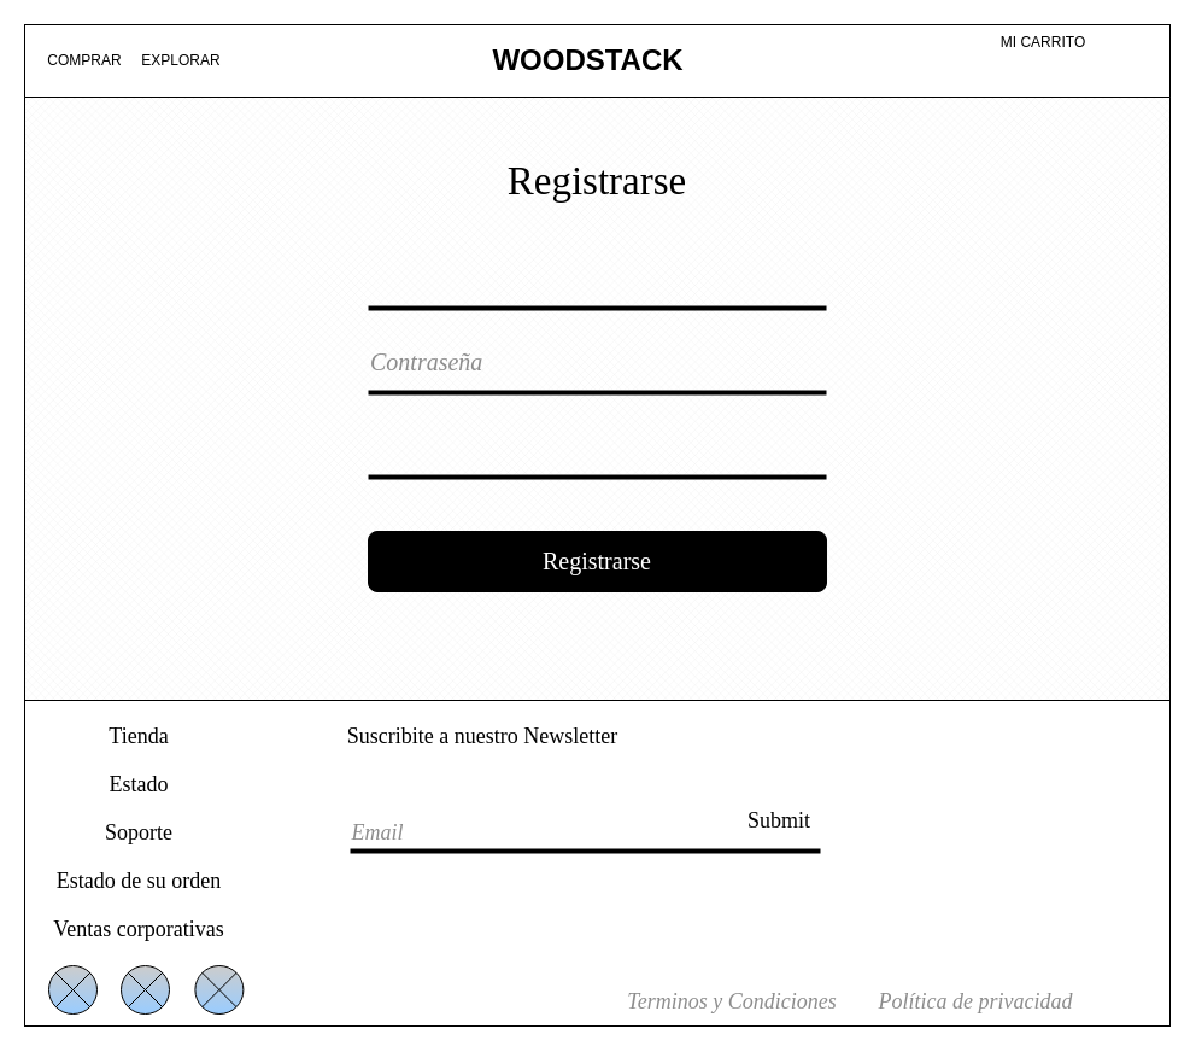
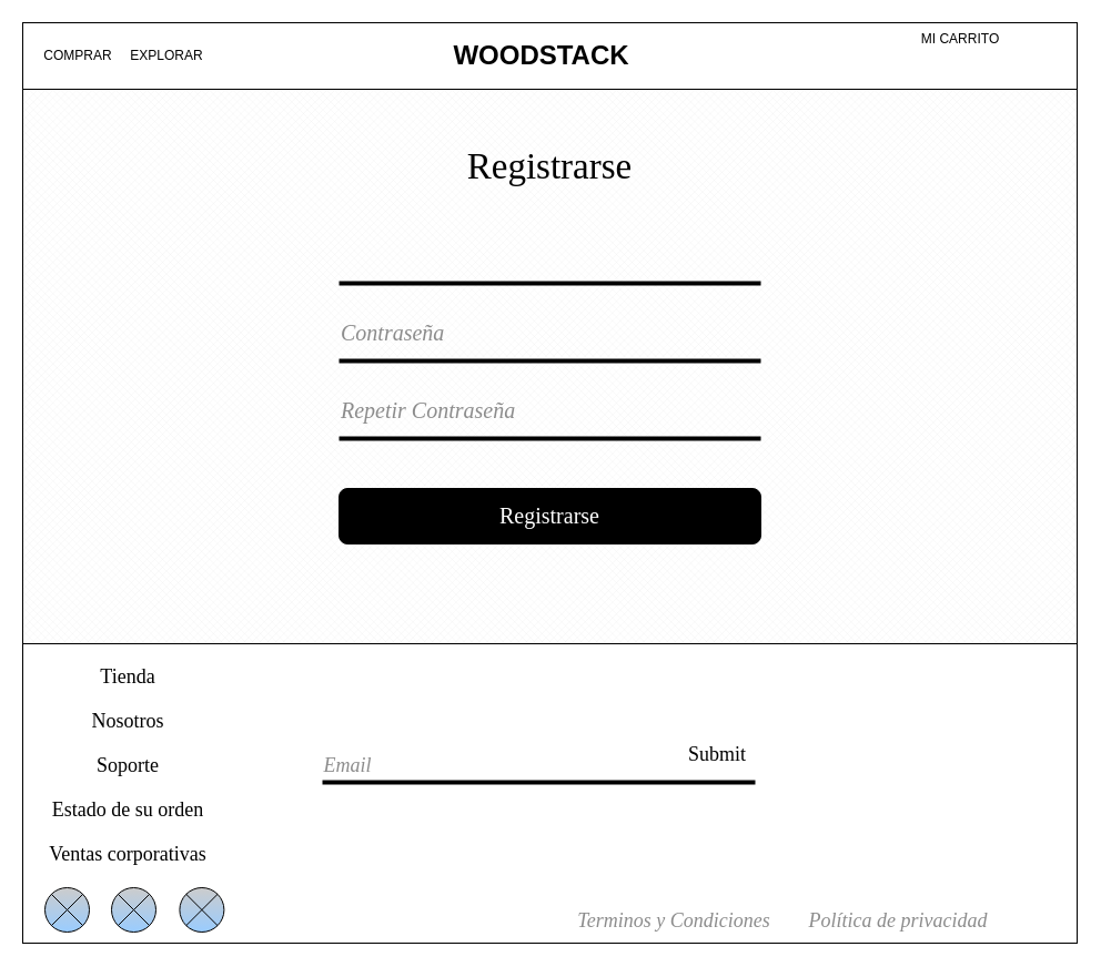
  <mxCell id="0" />
  <mxCell id="1" parent="0" />
  <mxCell id="2" value="" style="rounded=0;whiteSpace=wrap;html=1;" parent="1" vertex="1"><mxGeometry x="20" width="950" height="60" as="geometry" y="20" /></mxCell>
  <mxCell id="3" value="MI CARRITO&lt;br&gt;" style="text;html=1;strokeColor=none;fillColor=none;align=center;verticalAlign=middle;whiteSpace=wrap;rounded=0;" parent="1" vertex="1"><mxGeometry x="825" y="25" width="80" height="20" as="geometry" /></mxCell>
  <mxCell id="4" value="&lt;h1&gt;WOODSTACK&lt;/h1&gt;" style="text;html=1;strokeColor=none;fillColor=none;align=center;verticalAlign=middle;whiteSpace=wrap;rounded=0;" parent="1" vertex="1"><mxGeometry x="400" y="35" width="175" height="30" as="geometry" /></mxCell>
  <mxCell id="5" value="COMPRAR" style="text;html=1;strokeColor=none;fillColor=none;align=center;verticalAlign=middle;whiteSpace=wrap;rounded=0;" parent="1" vertex="1"><mxGeometry x="30" y="40" width="80" height="20" as="geometry" /></mxCell>
  <mxCell id="6" value="EXPLORAR" style="text;html=1;strokeColor=none;fillColor=none;align=center;verticalAlign=middle;whiteSpace=wrap;rounded=0;" parent="1" vertex="1"><mxGeometry x="110" y="40" width="80" height="20" as="geometry" /></mxCell>
  <mxCell id="7" value="" style="verticalLabelPosition=bottom;verticalAlign=top;html=1;shape=mxgraph.basic.patternFillRect;fillStyle=diagGrid;step=5;fillStrokeWidth=0.2;fillStrokeColor=#dddddd;" parent="1" vertex="1"><mxGeometry x="20" y="80" width="950" height="500" as="geometry" /></mxCell>
  <mxCell id="8" value="Registrarse" style="text;strokeColor=none;fillColor=none;html=1;fontSize=33;fontStyle=0;verticalAlign=middle;align=center;fontFamily=Lucida Console;whiteSpace=wrap;" parent="1" vertex="1"><mxGeometry x="305.02" y="130" width="380" height="40" as="geometry" /></mxCell>
  <mxCell id="9" value="" style="rounded=0;whiteSpace=wrap;html=1;" parent="1" vertex="1"><mxGeometry x="20" y="580" width="950" height="270" as="geometry" /></mxCell>
  <mxCell id="10" value="Tienda" style="text;html=1;strokeColor=none;fillColor=none;align=center;verticalAlign=middle;whiteSpace=wrap;rounded=0;fontSize=18;fontFamily=Lucida Console;" parent="1" vertex="1"><mxGeometry x="20" y="590" width="190" height="40" as="geometry" /></mxCell>
- <mxCell id="11" value="Estado" style="text;html=1;strokeColor=none;fillColor=none;align=center;verticalAlign=middle;whiteSpace=wrap;rounded=0;fontSize=18;fontFamily=Lucida Console;" parent="1" vertex="1"><mxGeometry x="20" y="630" width="190" height="40" as="geometry" /></mxCell>
+ <mxCell id="11" value="Nosotros" style="text;html=1;strokeColor=none;fillColor=none;align=center;verticalAlign=middle;whiteSpace=wrap;rounded=0;fontSize=18;fontFamily=Lucida Console;" parent="1" vertex="1"><mxGeometry x="20" y="630" width="190" height="40" as="geometry" /></mxCell>
  <mxCell id="12" value="Soporte" style="text;html=1;strokeColor=none;fillColor=none;align=center;verticalAlign=middle;whiteSpace=wrap;rounded=0;fontSize=18;fontFamily=Lucida Console;" parent="1" vertex="1"><mxGeometry x="20" y="670" width="190" height="40" as="geometry" /></mxCell>
  <mxCell id="13" value="Estado de su orden" style="text;html=1;strokeColor=none;fillColor=none;align=center;verticalAlign=middle;whiteSpace=wrap;rounded=0;fontSize=18;fontFamily=Lucida Console;" parent="1" vertex="1"><mxGeometry x="20" y="710" width="190" height="40" as="geometry" /></mxCell>
  <mxCell id="14" value="Ventas corporativas" style="text;html=1;strokeColor=none;fillColor=none;align=center;verticalAlign=middle;whiteSpace=wrap;rounded=0;fontSize=18;fontFamily=Lucida Console;" parent="1" vertex="1"><mxGeometry x="20" y="750" width="190" height="40" as="geometry" /></mxCell>
  <mxCell id="15" value="" style="shape=sumEllipse;perimeter=ellipsePerimeter;whiteSpace=wrap;html=1;backgroundOutline=1;shadow=0;fontFamily=Lucida Console;fontSize=18;fontColor=#8A8A8A;fillColor=#CCCCCC;gradientColor=#99CCFF;align=left;" parent="1" vertex="1"><mxGeometry x="40" y="800" width="40" height="40" as="geometry" /></mxCell>
  <mxCell id="16" value="" style="shape=sumEllipse;perimeter=ellipsePerimeter;whiteSpace=wrap;html=1;backgroundOutline=1;shadow=0;fontFamily=Lucida Console;fontSize=18;fontColor=#8A8A8A;fillColor=#CCCCCC;gradientColor=#99CCFF;align=left;" parent="1" vertex="1"><mxGeometry x="100" y="800" width="40" height="40" as="geometry" /></mxCell>
  <mxCell id="17" value="" style="shape=sumEllipse;perimeter=ellipsePerimeter;whiteSpace=wrap;html=1;backgroundOutline=1;shadow=0;fontFamily=Lucida Console;fontSize=18;fontColor=#8A8A8A;fillColor=#CCCCCC;gradientColor=#99CCFF;align=left;" parent="1" vertex="1"><mxGeometry x="161.4" y="800" width="40" height="40" as="geometry" /></mxCell>
- <mxCell id="18" value="Suscribite a nuestro Newsletter" style="text;html=1;strokeColor=none;fillColor=none;align=center;verticalAlign=middle;whiteSpace=wrap;rounded=0;fontSize=18;fontFamily=Lucida Console;" parent="1" vertex="1"><mxGeometry x="270" y="590" width="260" height="40" as="geometry" /></mxCell>
  <mxCell id="19" value="" style="line;strokeWidth=4;html=1;perimeter=backbonePerimeter;points=[];outlineConnect=0;shadow=0;fontFamily=Lucida Console;fontSize=18;fontColor=#8A8A8A;fillColor=#CCCCCC;gradientColor=#99CCFF;align=left;" parent="1" vertex="1"><mxGeometry x="290" y="700" width="390" height="10" as="geometry" /></mxCell>
  <mxCell id="20" value="Submit" style="text;html=1;strokeColor=none;fillColor=none;align=center;verticalAlign=middle;whiteSpace=wrap;rounded=0;fontSize=18;fontFamily=Lucida Console;" parent="1" vertex="1"><mxGeometry x="610.62" y="660" width="70" height="40" as="geometry" /></mxCell>
  <mxCell id="21" value="&lt;i&gt;&lt;font color=&quot;#8c8c8c&quot;&gt;Email&lt;/font&gt;&lt;/i&gt;" style="text;html=1;strokeColor=none;fillColor=none;align=center;verticalAlign=middle;whiteSpace=wrap;rounded=0;fontSize=18;fontFamily=Lucida Console;" parent="1" vertex="1"><mxGeometry x="285" y="680" width="55.63" height="20" as="geometry" /></mxCell>
  <mxCell id="22" value="&lt;i&gt;&lt;font color=&quot;#8c8c8c&quot;&gt;Terminos y Condiciones&lt;br&gt;&lt;/font&gt;&lt;/i&gt;" style="text;html=1;strokeColor=none;fillColor=none;align=center;verticalAlign=middle;whiteSpace=wrap;rounded=0;fontSize=18;fontFamily=Lucida Console;" parent="1" vertex="1"><mxGeometry x="512.18" y="820" width="190" height="20" as="geometry" /></mxCell>
  <mxCell id="23" value="&lt;i&gt;&lt;font color=&quot;#8c8c8c&quot;&gt;Política de privacidad&lt;br&gt;&lt;/font&gt;&lt;/i&gt;" style="text;html=1;strokeColor=none;fillColor=none;align=center;verticalAlign=middle;whiteSpace=wrap;rounded=0;fontSize=18;fontFamily=Lucida Console;" parent="1" vertex="1"><mxGeometry x="714.37" y="820" width="190" height="20" as="geometry" /></mxCell>
  <mxCell id="24" value="" style="line;strokeWidth=4;html=1;perimeter=backbonePerimeter;points=[];outlineConnect=0;shadow=0;fontFamily=Lucida Console;fontSize=18;fontColor=#8A8A8A;fillColor=#CCCCCC;gradientColor=#99CCFF;align=left;" vertex="1" parent="1"><mxGeometry x="305.02" y="250" width="380" height="10" as="geometry" /></mxCell>
  <mxCell id="25" value="" style="line;strokeWidth=4;html=1;perimeter=backbonePerimeter;points=[];outlineConnect=0;shadow=0;fontFamily=Lucida Console;fontSize=18;fontColor=#8A8A8A;fillColor=#CCCCCC;gradientColor=#99CCFF;align=left;" vertex="1" parent="1"><mxGeometry x="305" y="320" width="380" height="10" as="geometry" /></mxCell>
  <mxCell id="26" value="&lt;i&gt;&lt;font color=&quot;#8c8c8c&quot; style=&quot;font-size: 20px&quot;&gt;Contraseña&lt;/font&gt;&lt;/i&gt;" style="text;html=1;strokeColor=none;fillColor=none;align=left;verticalAlign=middle;whiteSpace=wrap;rounded=0;fontSize=18;fontFamily=Lucida Console;" vertex="1" parent="1"><mxGeometry x="305" y="280" width="380" height="40" as="geometry" /></mxCell>
  <mxCell id="27" value="" style="rounded=1;whiteSpace=wrap;html=1;fillColor=#000000;" vertex="1" parent="1"><mxGeometry x="305.02" y="440" width="380" height="50" as="geometry" /></mxCell>
  <mxCell id="28" value="&lt;span&gt;&lt;font style=&quot;font-size: 20px&quot;&gt;Registrarse&lt;/font&gt;&lt;/span&gt;" style="text;html=1;strokeColor=none;fillColor=none;align=center;verticalAlign=middle;whiteSpace=wrap;rounded=0;fontSize=18;fontFamily=Lucida Console;fontColor=#FFFFFF;fontStyle=0" vertex="1" parent="1"><mxGeometry x="305.03" y="445" width="380" height="40" as="geometry" /></mxCell>
  <mxCell id="29" value="" style="line;strokeWidth=4;html=1;perimeter=backbonePerimeter;points=[];outlineConnect=0;shadow=0;fontFamily=Lucida Console;fontSize=18;fontColor=#8A8A8A;fillColor=#CCCCCC;gradientColor=#99CCFF;align=left;" vertex="1" parent="1"><mxGeometry x="305.02" y="390" width="380" height="10" as="geometry" /></mxCell>
+ <mxCell id="30" value="&lt;i&gt;&lt;font color=&quot;#8c8c8c&quot; style=&quot;font-size: 20px&quot;&gt;Repetir Contraseña&lt;/font&gt;&lt;/i&gt;" style="text;html=1;strokeColor=none;fillColor=none;align=left;verticalAlign=middle;whiteSpace=wrap;rounded=0;fontSize=18;fontFamily=Lucida Console;" vertex="1" parent="1"><mxGeometry x="305.02" y="350" width="380" height="40" as="geometry" /></mxCell>
